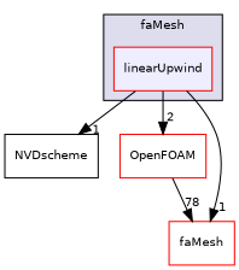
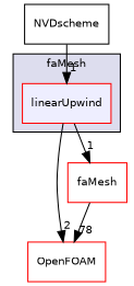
  digraph {
    compound=true
    node [color=red fontname=Helvetica fontsize=10 shape=box]
    edge [headlabel=1 labeldistance=1.5 labelfontname=Helvetica labelfontsize=10]
    n1 [fillcolor="#eeeeff" label=linearUpwind pencolor=black style=filled]
    n2 [label=NVDscheme color=""]
    n3 [label=OpenFOAM]
    n4 [label=faMesh]
    subgraph cluster_1 {
      bgcolor="#ddddee"
      fontname=Helvetica
      fontsize=10
      label=faMesh
      pencolor=black
      n1
    }
-   n1 -> n2
+   n2 -> n1
    n1 -> n3 [headlabel=2]
    n1 -> n4
-   n3 -> n4 [headlabel=78]
+   n4 -> n3 [headlabel=78]
  }
